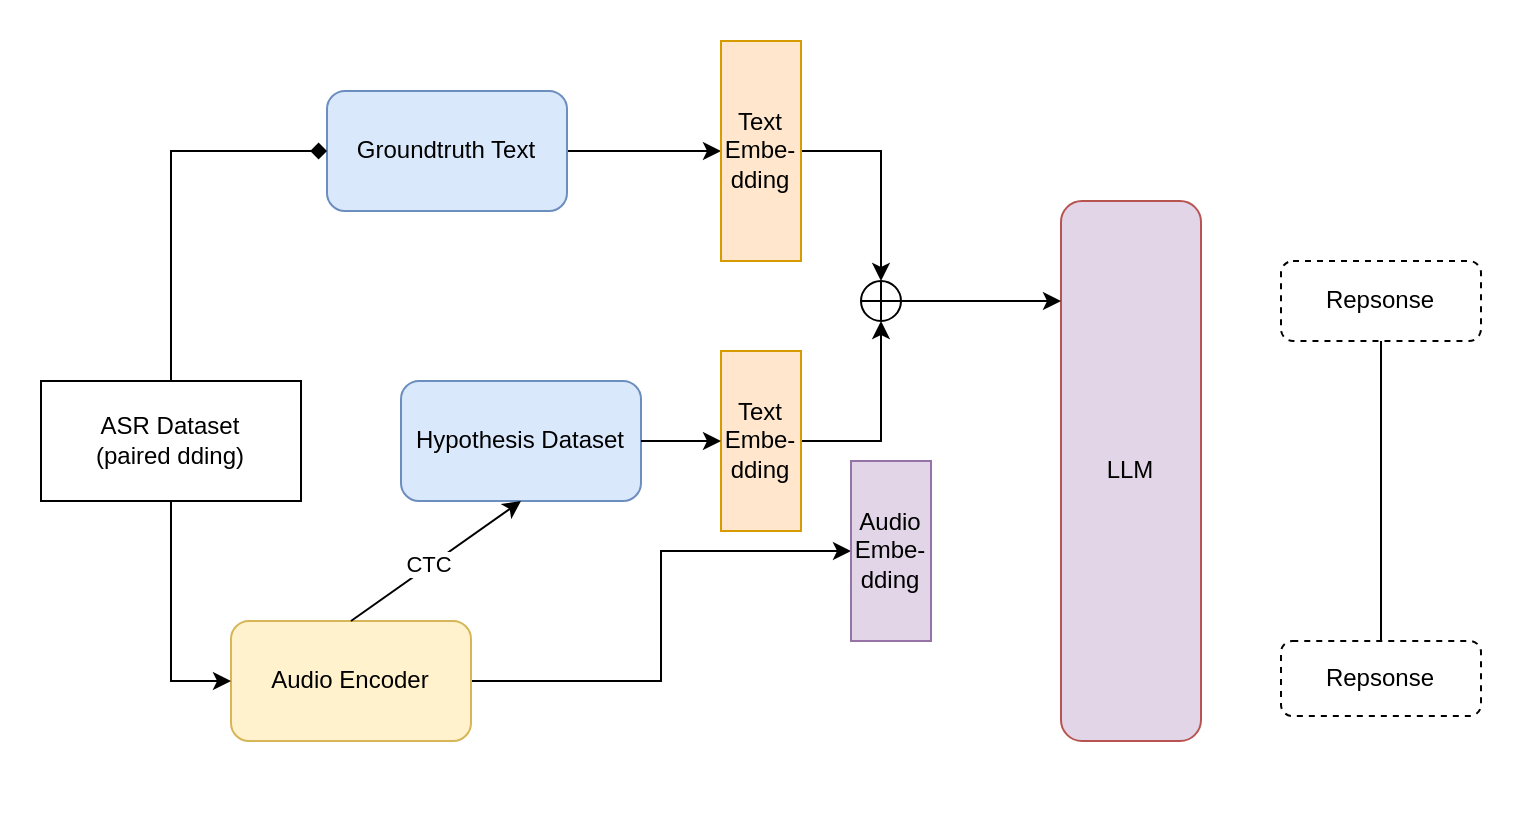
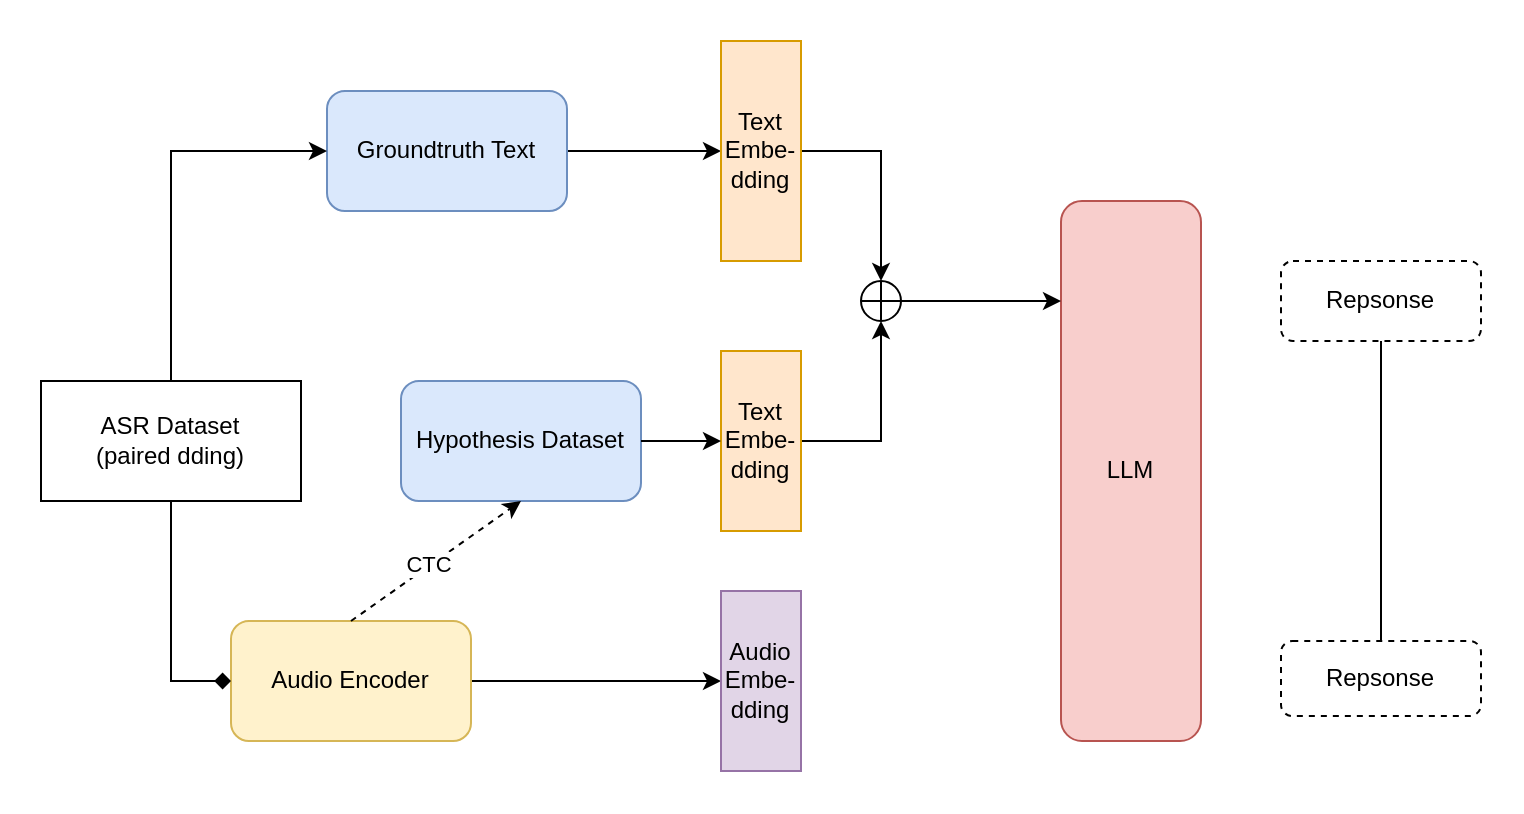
  <mxCell id="0" />
  <mxCell id="1" parent="0" />
  <mxCell id="2" style="edgeStyle=orthogonalEdgeStyle;rounded=0;orthogonalLoop=1;jettySize=auto;html=1;entryX=0;entryY=0.5;entryDx=0;entryDy=0;" edge="1" parent="1" source="3" target="14"><mxGeometry relative="1" as="geometry" /></mxCell>
  <mxCell id="3" value="Groundtruth Text" style="rounded=1;whiteSpace=wrap;html=1;fillColor=#dae8fc;strokeColor=#6c8ebf;" parent="1" vertex="1"><mxGeometry x="163" y="45" width="120" height="60" as="geometry" /></mxCell>
  <mxCell id="4" style="edgeStyle=orthogonalEdgeStyle;rounded=0;orthogonalLoop=1;jettySize=auto;html=1;exitX=1;exitY=0.5;exitDx=0;exitDy=0;entryX=0;entryY=0.5;entryDx=0;entryDy=0;" parent="1" source="5" target="15" edge="1"><mxGeometry relative="1" as="geometry" /></mxCell>
  <mxCell id="5" value="Audio Encoder" style="rounded=1;whiteSpace=wrap;html=1;fillColor=#fff2cc;strokeColor=#d6b656;" parent="1" vertex="1"><mxGeometry x="115" y="310" width="120" height="60" as="geometry" /></mxCell>
  <mxCell id="6" value="Hypothesis Dataset" style="rounded=1;whiteSpace=wrap;html=1;fillColor=#dae8fc;strokeColor=#6c8ebf;" parent="1" vertex="1"><mxGeometry x="200" y="190" width="120" height="60" as="geometry" /></mxCell>
- <mxCell id="7" value="LLM" style="rounded=1;whiteSpace=wrap;html=1;fillColor=#e1d5e7;strokeColor=#b85450;" parent="1" vertex="1"><mxGeometry x="530" y="100" width="70" height="270" as="geometry" /></mxCell>
- <mxCell id="8" style="edgeStyle=orthogonalEdgeStyle;rounded=0;orthogonalLoop=1;jettySize=auto;html=1;exitX=0.5;exitY=0;exitDx=0;exitDy=0;entryX=0;entryY=0.5;entryDx=0;entryDy=0;endArrow=diamond;" parent="1" source="10" target="3" edge="1"><mxGeometry relative="1" as="geometry" /></mxCell>
- <mxCell id="9" style="edgeStyle=orthogonalEdgeStyle;rounded=0;orthogonalLoop=1;jettySize=auto;html=1;entryX=0;entryY=0.5;entryDx=0;entryDy=0;" parent="1" source="10" target="5" edge="1"><mxGeometry relative="1" as="geometry"><Array as="points"><mxPoint x="85" y="340" /></Array></mxGeometry></mxCell>
+ <mxCell id="7" value="LLM" style="rounded=1;whiteSpace=wrap;html=1;fillColor=#f8cecc;strokeColor=#b85450;" parent="1" vertex="1"><mxGeometry x="530" y="100" width="70" height="270" as="geometry" /></mxCell>
+ <mxCell id="8" style="edgeStyle=orthogonalEdgeStyle;rounded=0;orthogonalLoop=1;jettySize=auto;html=1;exitX=0.5;exitY=0;exitDx=0;exitDy=0;entryX=0;entryY=0.5;entryDx=0;entryDy=0;" parent="1" source="10" target="3" edge="1"><mxGeometry relative="1" as="geometry" /></mxCell>
+ <mxCell id="9" style="edgeStyle=orthogonalEdgeStyle;rounded=0;orthogonalLoop=1;jettySize=auto;html=1;entryX=0;entryY=0.5;entryDx=0;entryDy=0;endArrow=diamond;" parent="1" source="10" target="5" edge="1"><mxGeometry relative="1" as="geometry"><Array as="points"><mxPoint x="85" y="340" /></Array></mxGeometry></mxCell>
  <mxCell id="10" value="ASR Dataset&lt;div&gt;(paired dding)&lt;/div&gt;" style="rounded=0;whiteSpace=wrap;html=1;" parent="1" vertex="1"><mxGeometry x="20" y="190" width="130" height="60" as="geometry" /></mxCell>
  <mxCell id="11" style="edgeStyle=orthogonalEdgeStyle;rounded=0;orthogonalLoop=1;jettySize=auto;html=1;entryX=0.5;entryY=1;entryDx=0;entryDy=0;" parent="1" source="12" target="21" edge="1"><mxGeometry relative="1" as="geometry" /></mxCell>
  <mxCell id="12" value="Text Embe-dding" style="rounded=0;whiteSpace=wrap;html=1;fillColor=#ffe6cc;strokeColor=#d79b00;" parent="1" vertex="1"><mxGeometry x="360" y="175" width="40" height="90" as="geometry" /></mxCell>
  <mxCell id="13" style="edgeStyle=orthogonalEdgeStyle;rounded=0;orthogonalLoop=1;jettySize=auto;html=1;entryX=0.5;entryY=0;entryDx=0;entryDy=0;" parent="1" source="14" target="21" edge="1"><mxGeometry relative="1" as="geometry" /></mxCell>
  <mxCell id="14" value="Text Embe-dding" style="rounded=0;whiteSpace=wrap;html=1;fillColor=#ffe6cc;strokeColor=#d79b00;" parent="1" vertex="1"><mxGeometry x="360" y="20" width="40" height="110" as="geometry" /></mxCell>
- <mxCell id="15" value="Audio Embe-dding" style="rounded=0;whiteSpace=wrap;html=1;fillColor=#e1d5e7;strokeColor=#9673a6;" parent="1" vertex="1"><mxGeometry x="425" y="230" width="40" height="90" as="geometry" /></mxCell>
- <mxCell id="16" value="" style="endArrow=classic;html=1;rounded=0;exitX=0.5;exitY=0;exitDx=0;exitDy=0;entryX=0.5;entryY=1;entryDx=0;entryDy=0;" parent="1" source="5" target="6" edge="1"><mxGeometry width="50" height="50" relative="1" as="geometry"><mxPoint x="390" y="280" as="sourcePoint" /><mxPoint x="270" y="300" as="targetPoint" /></mxGeometry></mxCell>
+ <mxCell id="15" value="Audio Embe-dding" style="rounded=0;whiteSpace=wrap;html=1;fillColor=#e1d5e7;strokeColor=#9673a6;" parent="1" vertex="1"><mxGeometry x="360" y="295" width="40" height="90" as="geometry" /></mxCell>
+ <mxCell id="16" value="" style="endArrow=classic;html=1;rounded=0;exitX=0.5;exitY=0;exitDx=0;exitDy=0;entryX=0.5;entryY=1;entryDx=0;entryDy=0;dashed=1;" parent="1" source="5" target="6" edge="1"><mxGeometry width="50" height="50" relative="1" as="geometry"><mxPoint x="390" y="280" as="sourcePoint" /><mxPoint x="270" y="300" as="targetPoint" /></mxGeometry></mxCell>
  <mxCell id="17" value="CTC" style="edgeLabel;html=1;align=center;verticalAlign=middle;resizable=0;points=[];" parent="16" vertex="1" connectable="0"><mxGeometry x="-0.086" y="1" relative="1" as="geometry"><mxPoint as="offset" /></mxGeometry></mxCell>
  <mxCell id="18" value="" style="endArrow=classic;html=1;rounded=0;entryX=0;entryY=0.5;entryDx=0;entryDy=0;" parent="1" target="12" edge="1"><mxGeometry width="50" height="50" relative="1" as="geometry"><mxPoint x="320" y="220" as="sourcePoint" /><mxPoint x="370" y="300" as="targetPoint" /></mxGeometry></mxCell>
  <mxCell id="19" value="Repsonse" style="rounded=1;whiteSpace=wrap;html=1;labelBorderColor=none;dashed=1;" parent="1" vertex="1"><mxGeometry x="640" y="130" width="100" height="40" as="geometry" /></mxCell>
  <mxCell id="20" value="Repsonse" style="rounded=1;whiteSpace=wrap;html=1;dashed=1;" parent="1" vertex="1"><mxGeometry x="640" y="320" width="100" height="37.5" as="geometry" /></mxCell>
  <mxCell id="21" value="" style="shape=orEllipse;perimeter=ellipsePerimeter;whiteSpace=wrap;html=1;backgroundOutline=1;" parent="1" vertex="1"><mxGeometry x="430" y="140" width="20" height="20" as="geometry" /></mxCell>
  <mxCell id="22" style="edgeStyle=orthogonalEdgeStyle;rounded=0;orthogonalLoop=1;jettySize=auto;html=1;" parent="1" source="21" edge="1"><mxGeometry relative="1" as="geometry"><mxPoint x="530" y="150" as="targetPoint" /><Array as="points"><mxPoint x="530" y="150" /></Array></mxGeometry></mxCell>
  <mxCell id="23" value="" style="endArrow=none;html=1;rounded=0;entryX=0.5;entryY=1;entryDx=0;entryDy=0;exitX=0.5;exitY=0;exitDx=0;exitDy=0;" parent="1" source="20" target="19" edge="1"><mxGeometry width="50" height="50" relative="1" as="geometry"><mxPoint x="690" y="310" as="sourcePoint" /><mxPoint x="690" y="180" as="targetPoint" /></mxGeometry></mxCell>
